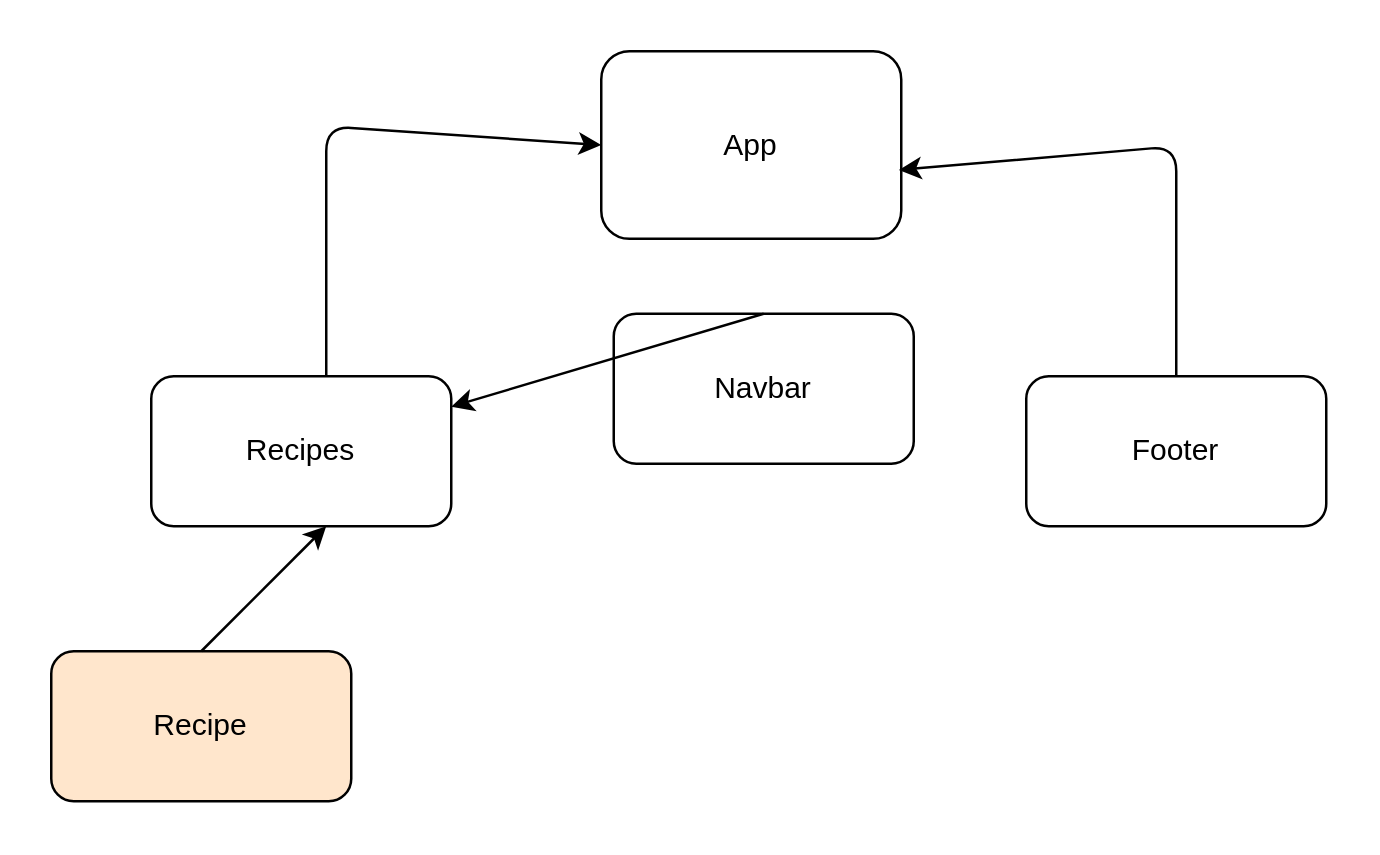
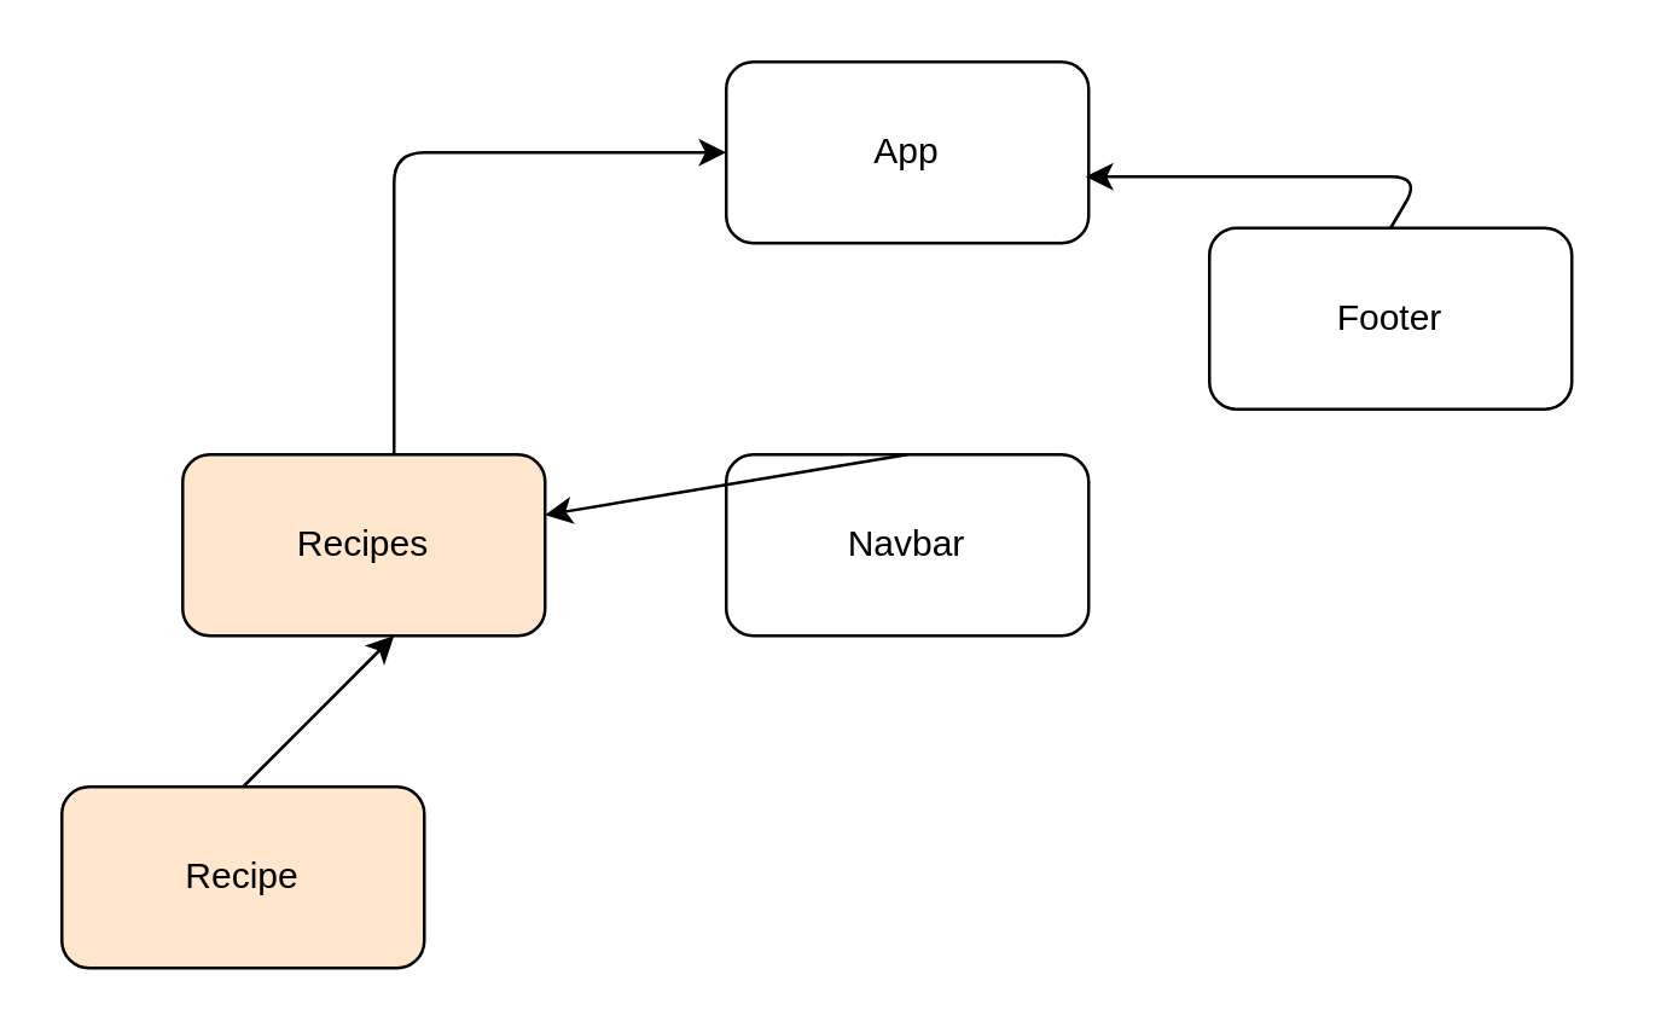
  <mxCell id="0" />
  <mxCell id="1" parent="0" />
- <mxCell id="2" value="App" style="rounded=1;whiteSpace=wrap;html=1;" vertex="1" parent="1"><mxGeometry x="240" y="20" width="120" height="75" as="geometry" /></mxCell>
- <mxCell id="3" value="Recipes" style="rounded=1;whiteSpace=wrap;html=1;" vertex="1" parent="1"><mxGeometry x="60" y="150" width="120" height="60" as="geometry" /></mxCell>
- <mxCell id="4" value="Navbar" style="rounded=1;whiteSpace=wrap;html=1;" vertex="1" parent="1"><mxGeometry x="245" y="125" width="120" height="60" as="geometry" /></mxCell>
- <mxCell id="5" value="Footer" style="rounded=1;whiteSpace=wrap;html=1;" vertex="1" parent="1"><mxGeometry x="410" y="150" width="120" height="60" as="geometry" /></mxCell>
+ <mxCell id="2" value="App" style="rounded=1;whiteSpace=wrap;html=1;" vertex="1" parent="1"><mxGeometry x="240" y="20" width="120" height="60" as="geometry" /></mxCell>
+ <mxCell id="3" value="Recipes" style="rounded=1;whiteSpace=wrap;html=1;fillColor=#ffe6cc;" vertex="1" parent="1"><mxGeometry x="60" y="150" width="120" height="60" as="geometry" /></mxCell>
+ <mxCell id="4" value="Navbar" style="rounded=1;whiteSpace=wrap;html=1;" vertex="1" parent="1"><mxGeometry x="240" y="150" width="120" height="60" as="geometry" /></mxCell>
+ <mxCell id="5" value="Footer" style="rounded=1;whiteSpace=wrap;html=1;" vertex="1" parent="1"><mxGeometry x="400" y="75" width="120" height="60" as="geometry" /></mxCell>
  <mxCell id="6" value="Recipe" style="rounded=1;whiteSpace=wrap;html=1;fillColor=#ffe6cc;" vertex="1" parent="1"><mxGeometry x="20" y="260" width="120" height="60" as="geometry" /></mxCell>
  <mxCell id="7" value="" style="endArrow=classic;html=1;exitX=0.5;exitY=0;exitDx=0;exitDy=0;" edge="1" parent="1" source="4" target="3"><mxGeometry width="50" height="50" relative="1" as="geometry"><mxPoint x="290" y="130" as="sourcePoint" /><mxPoint x="340" y="80" as="targetPoint" /></mxGeometry></mxCell>
  <mxCell id="8" value="" style="endArrow=classic;html=1;exitX=0.5;exitY=0;exitDx=0;exitDy=0;entryX=0.992;entryY=0.633;entryDx=0;entryDy=0;entryPerimeter=0;" edge="1" parent="1" source="5" target="2"><mxGeometry width="50" height="50" relative="1" as="geometry"><mxPoint x="250" y="200" as="sourcePoint" /><mxPoint x="370" y="60" as="targetPoint" /><Array as="points"><mxPoint x="470" y="58" /></Array></mxGeometry></mxCell>
  <mxCell id="9" value="" style="endArrow=classic;html=1;entryX=0;entryY=0.5;entryDx=0;entryDy=0;" edge="1" parent="1" target="2"><mxGeometry width="50" height="50" relative="1" as="geometry"><mxPoint x="130" y="150" as="sourcePoint" /><mxPoint x="180" y="100" as="targetPoint" /><Array as="points"><mxPoint x="130" y="50" /></Array></mxGeometry></mxCell>
  <mxCell id="10" value="" style="endArrow=classic;html=1;" edge="1" parent="1"><mxGeometry width="50" height="50" relative="1" as="geometry"><mxPoint x="80" y="260" as="sourcePoint" /><mxPoint x="130" y="210" as="targetPoint" /></mxGeometry></mxCell>
